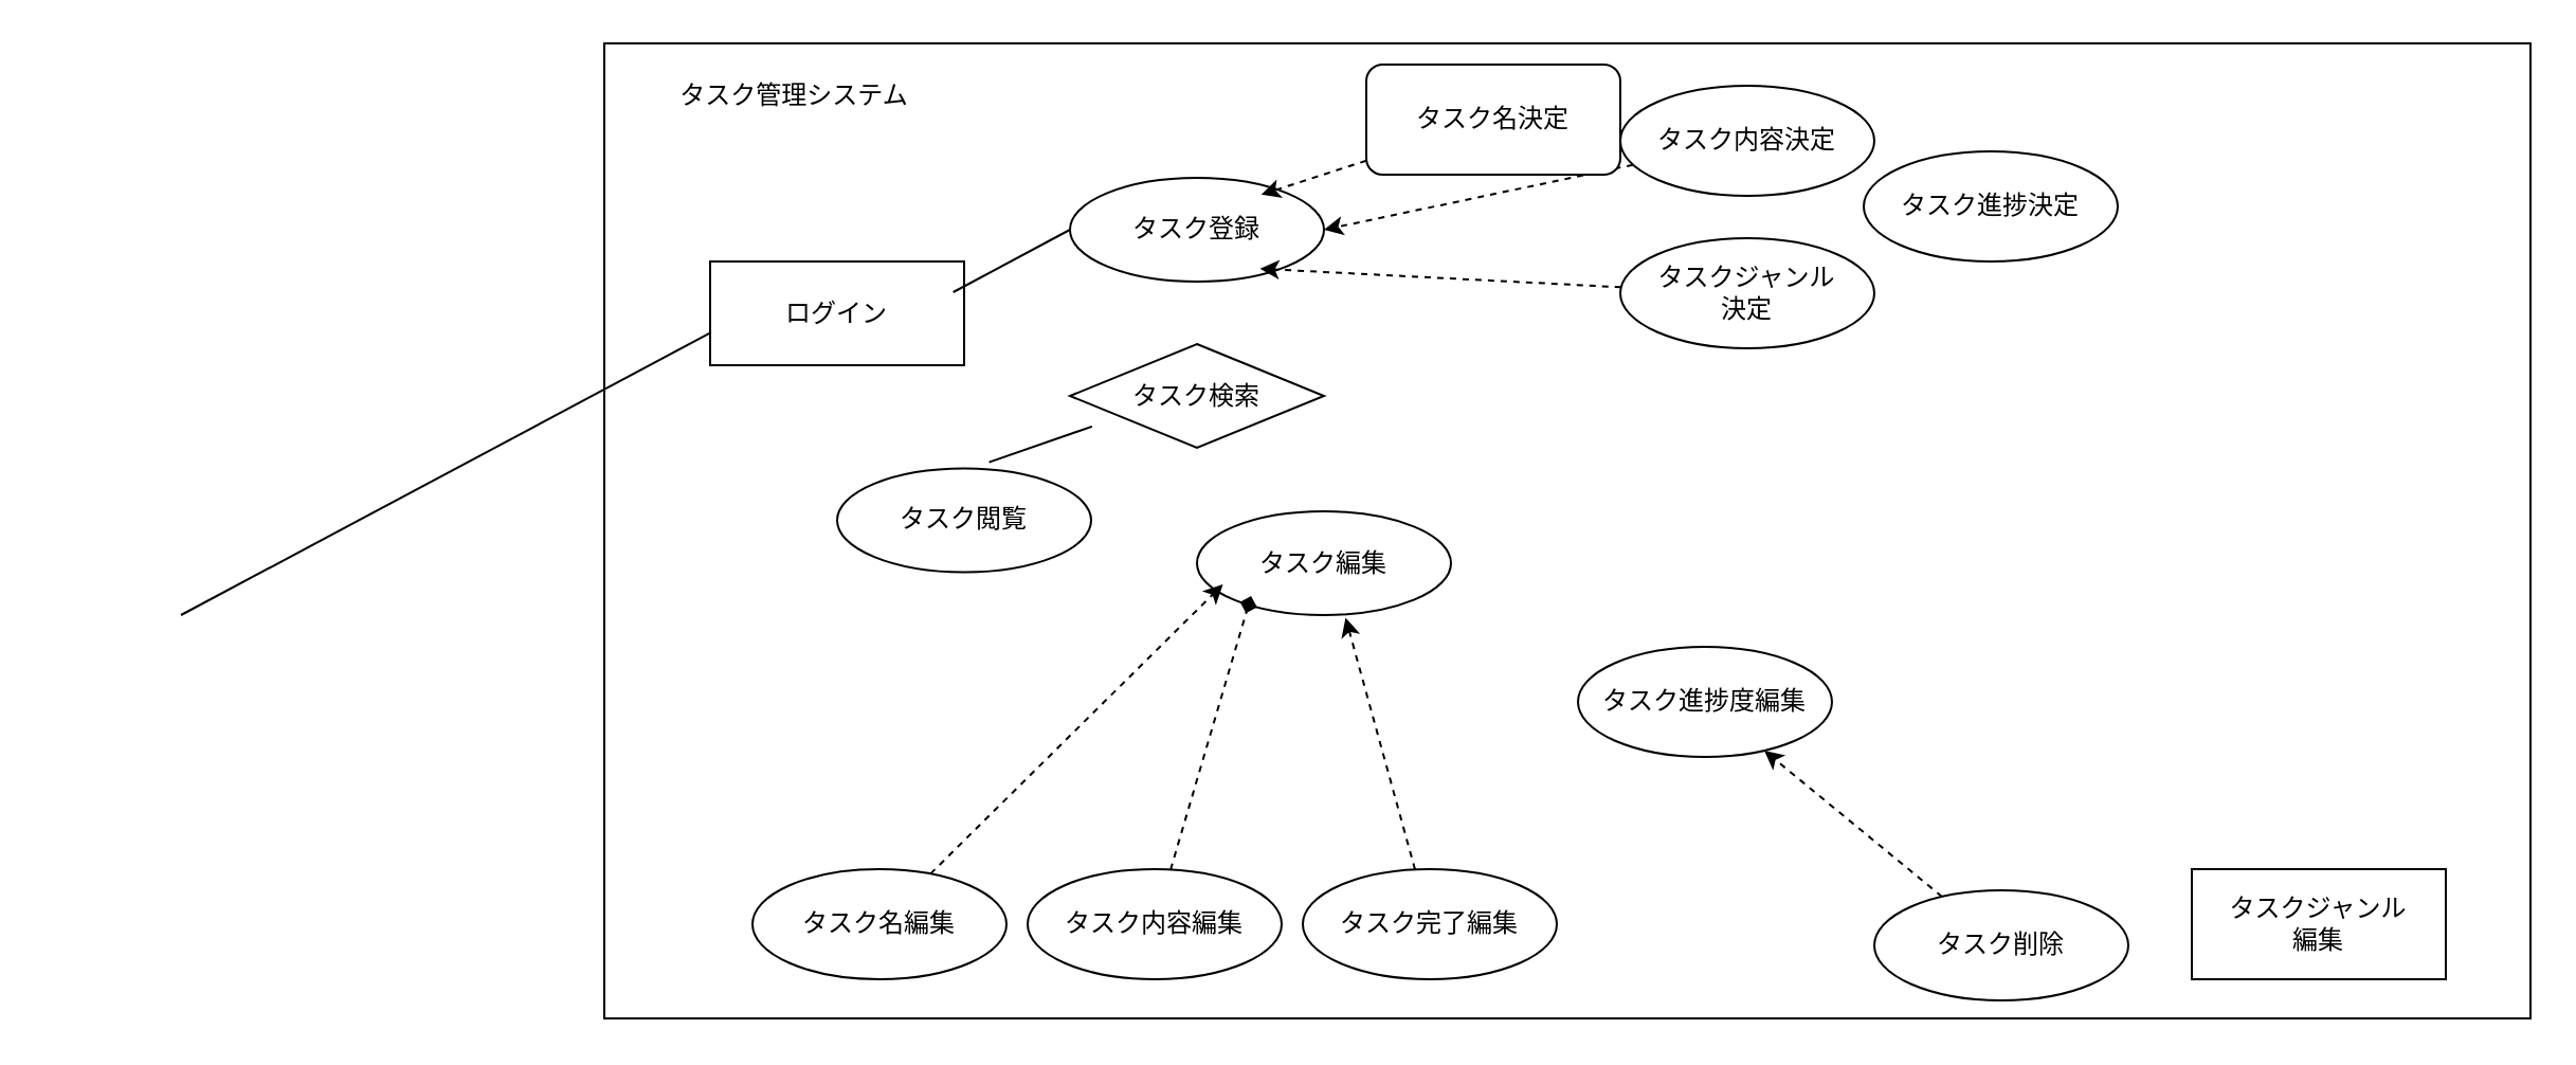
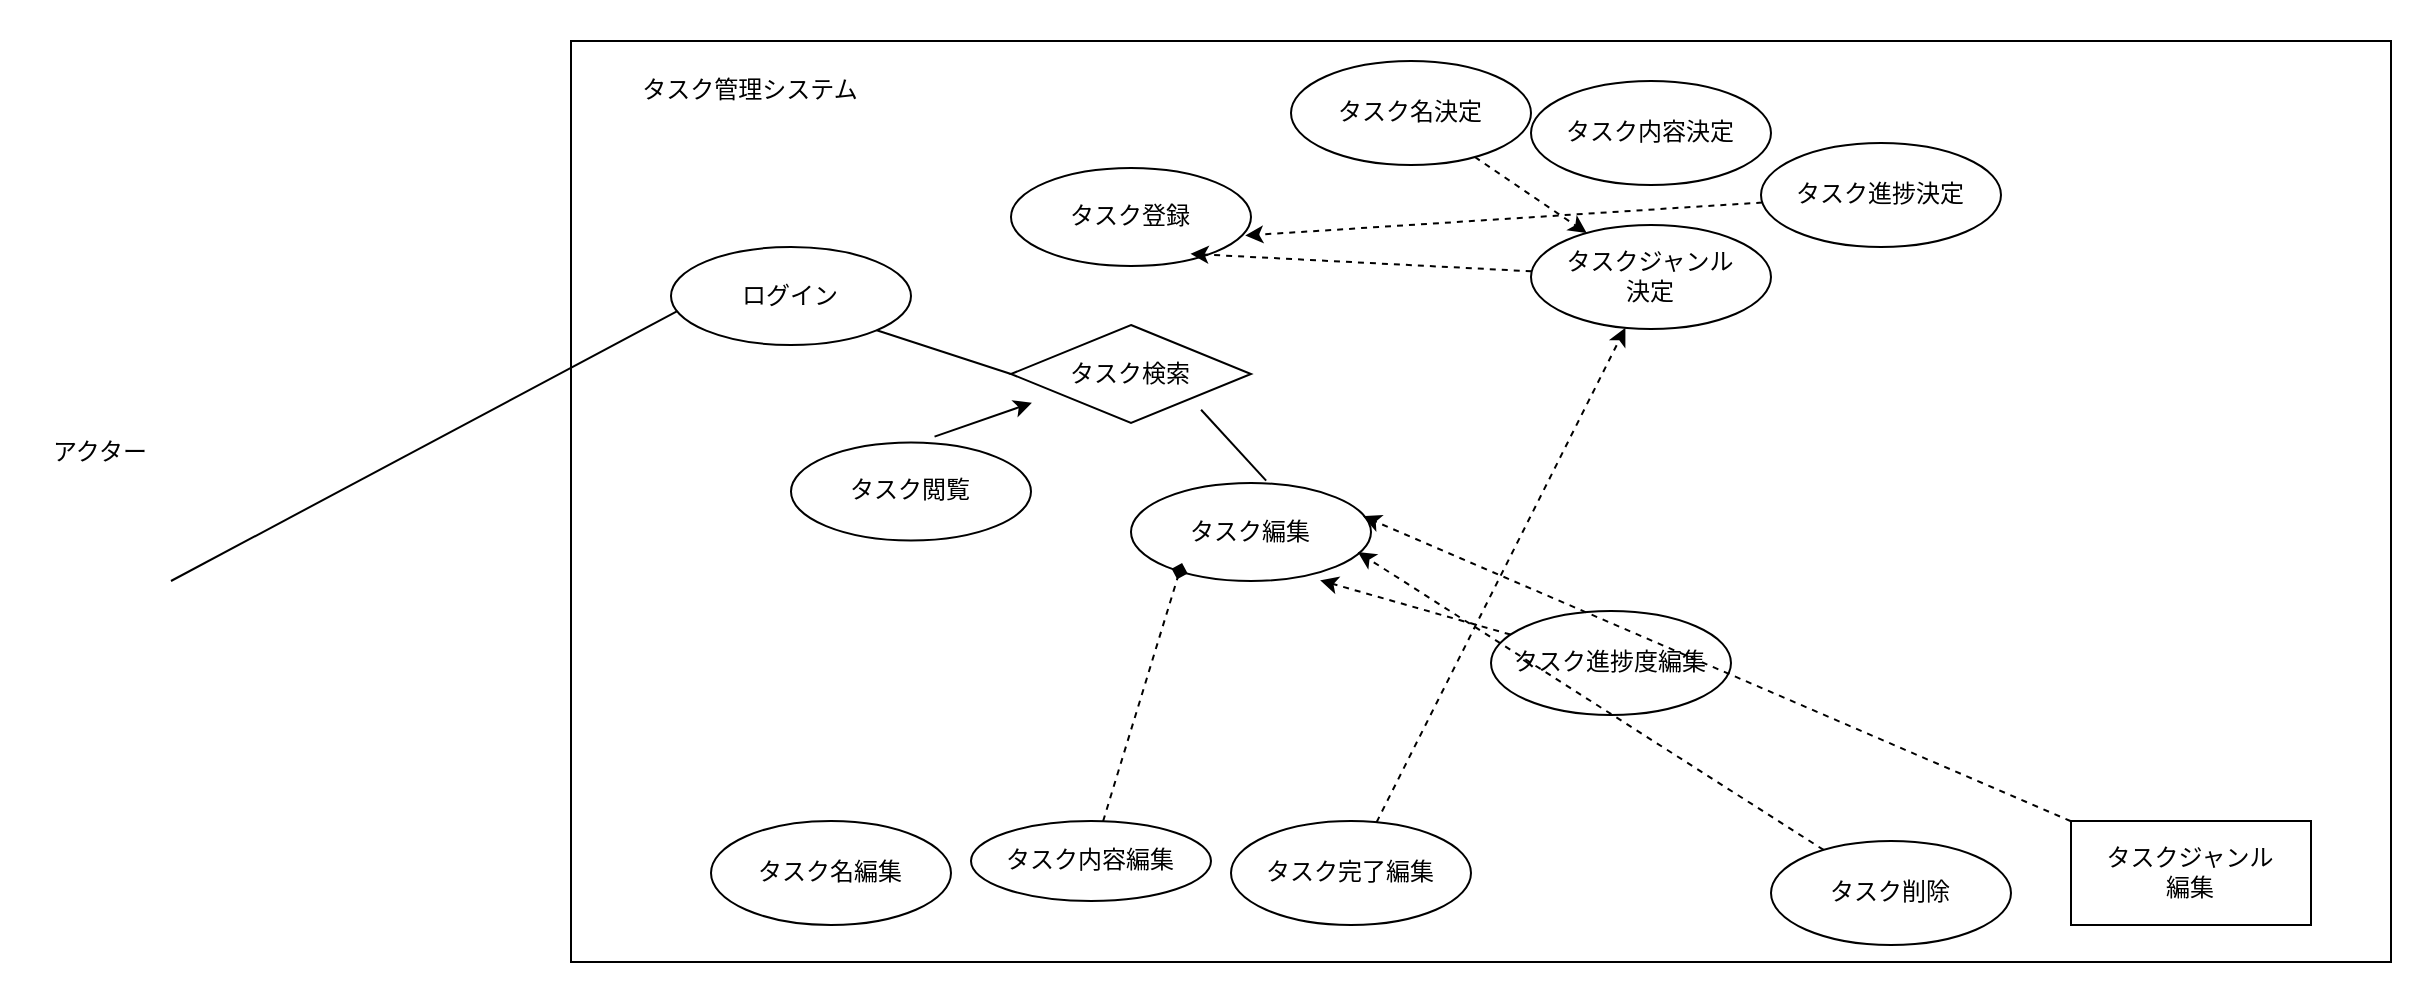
  <mxCell id="0" />
  <mxCell id="1" parent="0" />
  <mxCell id="2" value="" style="whiteSpace=wrap;html=1;" parent="1" vertex="1"><mxGeometry x="285" y="20" width="910" height="460.5" as="geometry" /></mxCell>
  <mxCell id="3" value="タスク管理システム" style="text;html=1;align=center;verticalAlign=middle;whiteSpace=wrap;rounded=0;" parent="1" vertex="1"><mxGeometry x="305" y="30" width="140" height="30" as="geometry" /></mxCell>
  <mxCell id="4" value="" style="endArrow=none;html=1;fontFamily=Helvetica;fontSize=12;fontColor=default;entryX=0.036;entryY=0.642;entryDx=0;entryDy=0;entryPerimeter=0;" parent="1" target="9" edge="1"><mxGeometry width="50" height="50" relative="1" as="geometry"><mxPoint x="85" y="290" as="sourcePoint" /><mxPoint x="315" y="259.5" as="targetPoint" /></mxGeometry></mxCell>
+ <mxCell id="5" value="アクター" style="text;html=1;align=center;verticalAlign=middle;whiteSpace=wrap;rounded=0;fontFamily=Helvetica;fontSize=12;fontColor=default;" parent="1" vertex="1"><mxGeometry x="20" y="211" width="60" height="30" as="geometry" /></mxCell>
  <mxCell id="6" value="&lt;span style=&quot;color: rgb(0, 0, 0);&quot;&gt;タスク閲覧&lt;/span&gt;" style="ellipse;whiteSpace=wrap;html=1;strokeColor=default;align=center;verticalAlign=middle;fontFamily=Helvetica;fontSize=12;fontColor=default;fillColor=default;" parent="1" vertex="1"><mxGeometry x="395" y="220.75" width="120" height="49" as="geometry" /></mxCell>
  <mxCell id="7" value="&lt;span style=&quot;color: rgb(0, 0, 0);&quot;&gt;タスク検索&lt;/span&gt;" style="rhombus;whiteSpace=wrap;html=1;strokeColor=default;align=center;verticalAlign=middle;fontFamily=Helvetica;fontSize=12;fontColor=default;fillColor=default;" parent="1" vertex="1"><mxGeometry x="505" y="162" width="120" height="49" as="geometry" /></mxCell>
  <mxCell id="8" value="&lt;span style=&quot;color: rgb(0, 0, 0);&quot;&gt;タスク登録&lt;/span&gt;" style="ellipse;whiteSpace=wrap;html=1;strokeColor=default;align=center;verticalAlign=middle;fontFamily=Helvetica;fontSize=12;fontColor=default;fillColor=default;" parent="1" vertex="1"><mxGeometry x="505" y="83.5" width="120" height="49" as="geometry" /></mxCell>
- <mxCell id="9" value="&lt;span style=&quot;color: rgb(0, 0, 0);&quot;&gt;ログイン&lt;/span&gt;" style="whiteSpace=wrap;html=1;strokeColor=default;align=center;verticalAlign=middle;fontFamily=Helvetica;fontSize=12;fontColor=default;fillColor=default;rounded=0;" parent="1" vertex="1"><mxGeometry x="335" y="123" width="120" height="49" as="geometry" /></mxCell>
- <mxCell id="11" value="" style="endArrow=none;html=1;fontFamily=Helvetica;fontSize=12;fontColor=default;entryX=0;entryY=0.5;entryDx=0;entryDy=0;exitX=0.957;exitY=0.296;exitDx=0;exitDy=0;exitPerimeter=0;" parent="1" source="9" target="8" edge="1"><mxGeometry width="50" height="50" relative="1" as="geometry"><mxPoint x="375" y="370" as="sourcePoint" /><mxPoint x="425" y="320" as="targetPoint" /></mxGeometry></mxCell>
+ <mxCell id="9" value="&lt;span style=&quot;color: rgb(0, 0, 0);&quot;&gt;ログイン&lt;/span&gt;" style="ellipse;whiteSpace=wrap;html=1;strokeColor=default;align=center;verticalAlign=middle;fontFamily=Helvetica;fontSize=12;fontColor=default;fillColor=default;" parent="1" vertex="1"><mxGeometry x="335" y="123" width="120" height="49" as="geometry" /></mxCell>
+ <mxCell id="10" value="" style="endArrow=none;html=1;fontFamily=Helvetica;fontSize=12;fontColor=default;entryX=0;entryY=0.5;entryDx=0;entryDy=0;exitX=1;exitY=1;exitDx=0;exitDy=0;" parent="1" source="9" target="7" edge="1"><mxGeometry width="50" height="50" relative="1" as="geometry"><mxPoint x="435" y="260" as="sourcePoint" /><mxPoint x="485" y="210" as="targetPoint" /></mxGeometry></mxCell>
  <mxCell id="12" value="&lt;span style=&quot;color: rgb(0, 0, 0);&quot;&gt;タスク編集&lt;/span&gt;" style="ellipse;whiteSpace=wrap;html=1;strokeColor=default;align=center;verticalAlign=middle;fontFamily=Helvetica;fontSize=12;fontColor=default;fillColor=default;" parent="1" vertex="1"><mxGeometry x="565" y="241" width="120" height="49" as="geometry" /></mxCell>
- <mxCell id="13" value="" style="endArrow=none;html=1;fontFamily=Helvetica;fontSize=12;fontColor=default;exitX=0.598;exitY=-0.06;exitDx=0;exitDy=0;exitPerimeter=0;entryX=0.087;entryY=0.794;entryDx=0;entryDy=0;entryPerimeter=0;" parent="1" source="6" target="7" edge="1"><mxGeometry width="50" height="50" relative="1" as="geometry"><mxPoint x="465" y="250" as="sourcePoint" /><mxPoint x="515" y="200" as="targetPoint" /></mxGeometry></mxCell>
- <mxCell id="15" value="タスク内容編集" style="ellipse;whiteSpace=wrap;html=1;strokeColor=default;align=center;verticalAlign=middle;fontFamily=Helvetica;fontSize=12;fontColor=default;fillColor=default;" parent="1" vertex="1"><mxGeometry x="485" y="410" width="120" height="52" as="geometry" /></mxCell>
+ <mxCell id="13" value="" style="endArrow=classic;html=1;fontFamily=Helvetica;fontSize=12;fontColor=default;exitX=0.598;exitY=-0.06;exitDx=0;exitDy=0;exitPerimeter=0;entryX=0.087;entryY=0.794;entryDx=0;entryDy=0;entryPerimeter=0;" parent="1" source="6" target="7" edge="1"><mxGeometry width="50" height="50" relative="1" as="geometry"><mxPoint x="465" y="250" as="sourcePoint" /><mxPoint x="515" y="200" as="targetPoint" /></mxGeometry></mxCell>
+ <mxCell id="14" value="" style="endArrow=none;html=1;fontFamily=Helvetica;fontSize=12;fontColor=default;exitX=0.563;exitY=-0.024;exitDx=0;exitDy=0;exitPerimeter=0;entryX=0.792;entryY=0.865;entryDx=0;entryDy=0;entryPerimeter=0;" parent="1" source="12" target="7" edge="1"><mxGeometry width="50" height="50" relative="1" as="geometry"><mxPoint x="625" y="236" as="sourcePoint" /><mxPoint x="673" y="202.75" as="targetPoint" /></mxGeometry></mxCell>
+ <mxCell id="15" value="タスク内容編集" style="ellipse;whiteSpace=wrap;html=1;strokeColor=default;align=center;verticalAlign=middle;fontFamily=Helvetica;fontSize=12;fontColor=default;fillColor=default;" parent="1" vertex="1"><mxGeometry x="485" y="410" width="120" height="40" as="geometry" /></mxCell>
  <mxCell id="16" value="タスク名編集" style="ellipse;whiteSpace=wrap;html=1;strokeColor=default;align=center;verticalAlign=middle;fontFamily=Helvetica;fontSize=12;fontColor=default;fillColor=default;" parent="1" vertex="1"><mxGeometry x="355" y="410" width="120" height="52" as="geometry" /></mxCell>
  <mxCell id="17" value="タスク完了編集" style="ellipse;whiteSpace=wrap;html=1;strokeColor=default;align=center;verticalAlign=middle;fontFamily=Helvetica;fontSize=12;fontColor=default;fillColor=default;" parent="1" vertex="1"><mxGeometry x="615" y="410" width="120" height="52" as="geometry" /></mxCell>
  <mxCell id="18" value="タスク進捗度編集" style="ellipse;whiteSpace=wrap;html=1;strokeColor=default;align=center;verticalAlign=middle;fontFamily=Helvetica;fontSize=12;fontColor=default;fillColor=default;" parent="1" vertex="1"><mxGeometry x="745" y="305" width="120" height="52" as="geometry" /></mxCell>
  <mxCell id="19" value="タスク削除" style="ellipse;whiteSpace=wrap;html=1;strokeColor=default;align=center;verticalAlign=middle;fontFamily=Helvetica;fontSize=12;fontColor=default;fillColor=default;" parent="1" vertex="1"><mxGeometry x="885" y="420" width="120" height="52" as="geometry" /></mxCell>
- <mxCell id="20" style="edgeStyle=none;html=1;entryX=0.102;entryY=0.705;entryDx=0;entryDy=0;entryPerimeter=0;fontFamily=Helvetica;fontSize=12;fontColor=default;dashed=1;" parent="1" source="16" target="12" edge="1"><mxGeometry relative="1" as="geometry" /></mxCell>
  <mxCell id="21" style="edgeStyle=none;html=1;entryX=0.213;entryY=0.817;entryDx=0;entryDy=0;entryPerimeter=0;fontFamily=Helvetica;fontSize=12;fontColor=default;dashed=1;endArrow=diamond;" parent="1" source="15" target="12" edge="1"><mxGeometry relative="1" as="geometry" /></mxCell>
- <mxCell id="22" style="edgeStyle=none;html=1;entryX=0.585;entryY=1.025;entryDx=0;entryDy=0;entryPerimeter=0;fontFamily=Helvetica;fontSize=12;fontColor=default;dashed=1;" parent="1" source="17" target="12" edge="1"><mxGeometry relative="1" as="geometry" /></mxCell>
- <mxCell id="24" style="edgeStyle=none;html=1;fontFamily=Helvetica;fontSize=12;fontColor=default;dashed=1;" parent="1" source="19" target="18" edge="1"><mxGeometry relative="1" as="geometry" /></mxCell>
- <mxCell id="25" style="edgeStyle=none;html=1;entryX=1;entryY=0.5;entryDx=0;entryDy=0;dashed=1;" edge="1" parent="1" source="26" target="8"><mxGeometry relative="1" as="geometry" /></mxCell>
+ <mxCell id="22" style="edgeStyle=none;html=1;fontFamily=Helvetica;fontSize=12;fontColor=default;dashed=1;" parent="1" source="17" target="29" edge="1"><mxGeometry relative="1" as="geometry" /></mxCell>
+ <mxCell id="23" style="edgeStyle=none;html=1;entryX=0.788;entryY=0.993;entryDx=0;entryDy=0;entryPerimeter=0;fontFamily=Helvetica;fontSize=12;fontColor=default;dashed=1;" parent="1" source="18" target="12" edge="1"><mxGeometry relative="1" as="geometry" /></mxCell>
+ <mxCell id="24" style="edgeStyle=none;html=1;entryX=0.945;entryY=0.705;entryDx=0;entryDy=0;entryPerimeter=0;fontFamily=Helvetica;fontSize=12;fontColor=default;dashed=1;" parent="1" source="19" target="12" edge="1"><mxGeometry relative="1" as="geometry" /></mxCell>
  <mxCell id="26" value="タスク内容決定" style="ellipse;whiteSpace=wrap;html=1;strokeColor=default;align=center;verticalAlign=middle;fontFamily=Helvetica;fontSize=12;fontColor=default;fillColor=default;" vertex="1" parent="1"><mxGeometry x="765" y="40" width="120" height="52" as="geometry" /></mxCell>
- <mxCell id="27" value="タスク名決定" style="whiteSpace=wrap;html=1;strokeColor=default;align=center;verticalAlign=middle;fontFamily=Helvetica;fontSize=12;fontColor=default;fillColor=default;rounded=1;" vertex="1" parent="1"><mxGeometry x="645" y="30" width="120" height="52" as="geometry" /></mxCell>
+ <mxCell id="27" value="タスク名決定" style="ellipse;whiteSpace=wrap;html=1;strokeColor=default;align=center;verticalAlign=middle;fontFamily=Helvetica;fontSize=12;fontColor=default;fillColor=default;" vertex="1" parent="1"><mxGeometry x="645" y="30" width="120" height="52" as="geometry" /></mxCell>
  <mxCell id="28" value="タスク進捗決定" style="ellipse;whiteSpace=wrap;html=1;strokeColor=default;align=center;verticalAlign=middle;fontFamily=Helvetica;fontSize=12;fontColor=default;fillColor=default;" vertex="1" parent="1"><mxGeometry x="880" y="71" width="120" height="52" as="geometry" /></mxCell>
  <mxCell id="29" value="タスクジャンル&lt;div&gt;決定&lt;/div&gt;" style="ellipse;whiteSpace=wrap;html=1;strokeColor=default;align=center;verticalAlign=middle;fontFamily=Helvetica;fontSize=12;fontColor=default;fillColor=default;" vertex="1" parent="1"><mxGeometry x="765" y="112" width="120" height="52" as="geometry" /></mxCell>
  <mxCell id="30" value="タスクジャンル&lt;div&gt;編集&lt;/div&gt;" style="whiteSpace=wrap;html=1;strokeColor=default;align=center;verticalAlign=middle;fontFamily=Helvetica;fontSize=12;fontColor=default;fillColor=default;rounded=0;" vertex="1" parent="1"><mxGeometry x="1035" y="410" width="120" height="52" as="geometry" /></mxCell>
- <mxCell id="32" style="edgeStyle=none;html=1;entryX=0.753;entryY=0.162;entryDx=0;entryDy=0;entryPerimeter=0;dashed=1;" edge="1" parent="1" source="27" target="8"><mxGeometry relative="1" as="geometry" /></mxCell>
+ <mxCell id="31" style="edgeStyle=none;html=1;entryX=0.967;entryY=0.339;entryDx=0;entryDy=0;entryPerimeter=0;dashed=1;" edge="1" parent="1" source="30" target="12"><mxGeometry relative="1" as="geometry" /></mxCell>
+ <mxCell id="32" style="edgeStyle=none;html=1;dashed=1;" edge="1" parent="1" source="27" target="29"><mxGeometry relative="1" as="geometry" /></mxCell>
+ <mxCell id="33" style="edgeStyle=none;html=1;entryX=0.976;entryY=0.689;entryDx=0;entryDy=0;entryPerimeter=0;dashed=1;" edge="1" parent="1" source="28" target="8"><mxGeometry relative="1" as="geometry" /></mxCell>
  <mxCell id="34" style="edgeStyle=none;html=1;entryX=0.748;entryY=0.876;entryDx=0;entryDy=0;entryPerimeter=0;dashed=1;" edge="1" parent="1" source="29" target="8"><mxGeometry relative="1" as="geometry" /></mxCell>
